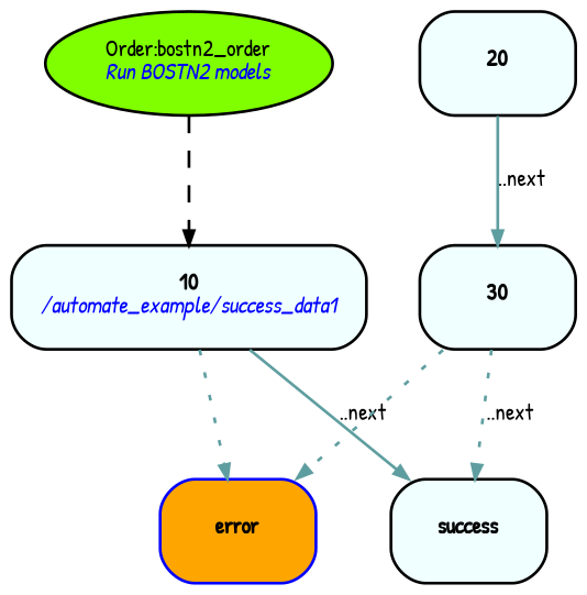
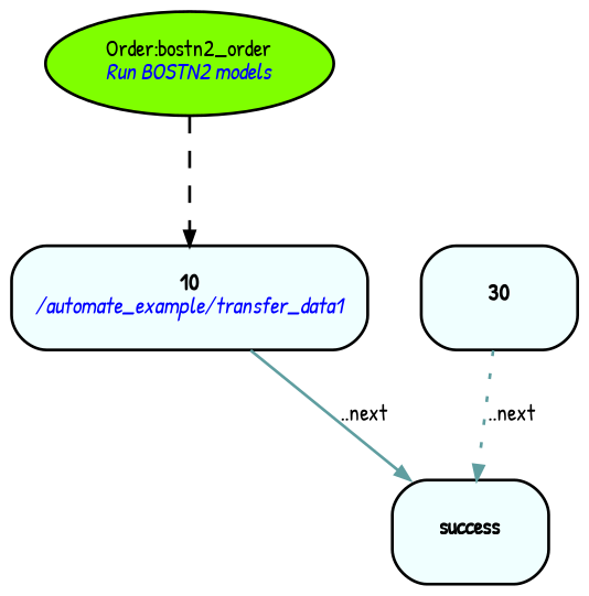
  digraph {
    fontname="Patrick Hand"
    fontsize=8
    rankdir=TB
    node [fillcolor=azure fontname="Patrick Hand" fontsize=8 shape=box style="rounded,filled"]
    edge [arrowsize=0.5 color=cadetblue fontname="Patrick Hand" fontsize=8.0 style=dotted]
    n1 [fillcolor=chartreuse label=<Order:bostn2_order<br/><i><font point-size="8" color="blue" >Run&nbsp;BOSTN2&nbsp;models</font></i><br/>> shape=ellipse]
-   n2 [label=<<b>10</b><br/><i><font point-size="8" color="blue" >/automate_example/success_data1</font></i><br/>>]
-   n3 [color=blue fillcolor=orange label=<<b>error</b>>]
+   n2 [label=<<b>10</b><br/><i><font point-size="8" color="blue" >/automate_example/transfer_data1</font></i><br/>>]
    n4 [label=<<b>success</b><br/>>]
-   n5 [label=<<b>20</b><br/>>]
    n6 [label=<<b>30</b><br/>>]
    n1 -> n2 [color=black constraint=true style=dashed]
-   n2 -> n3 [constraint=true]
    n2 -> n4 [label="..next" style=""]
-   n5 -> n6 [label="..next" style=""]
-   n6 -> n3 [constraint=true]
    n6 -> n4 [label="..next"]
  }
